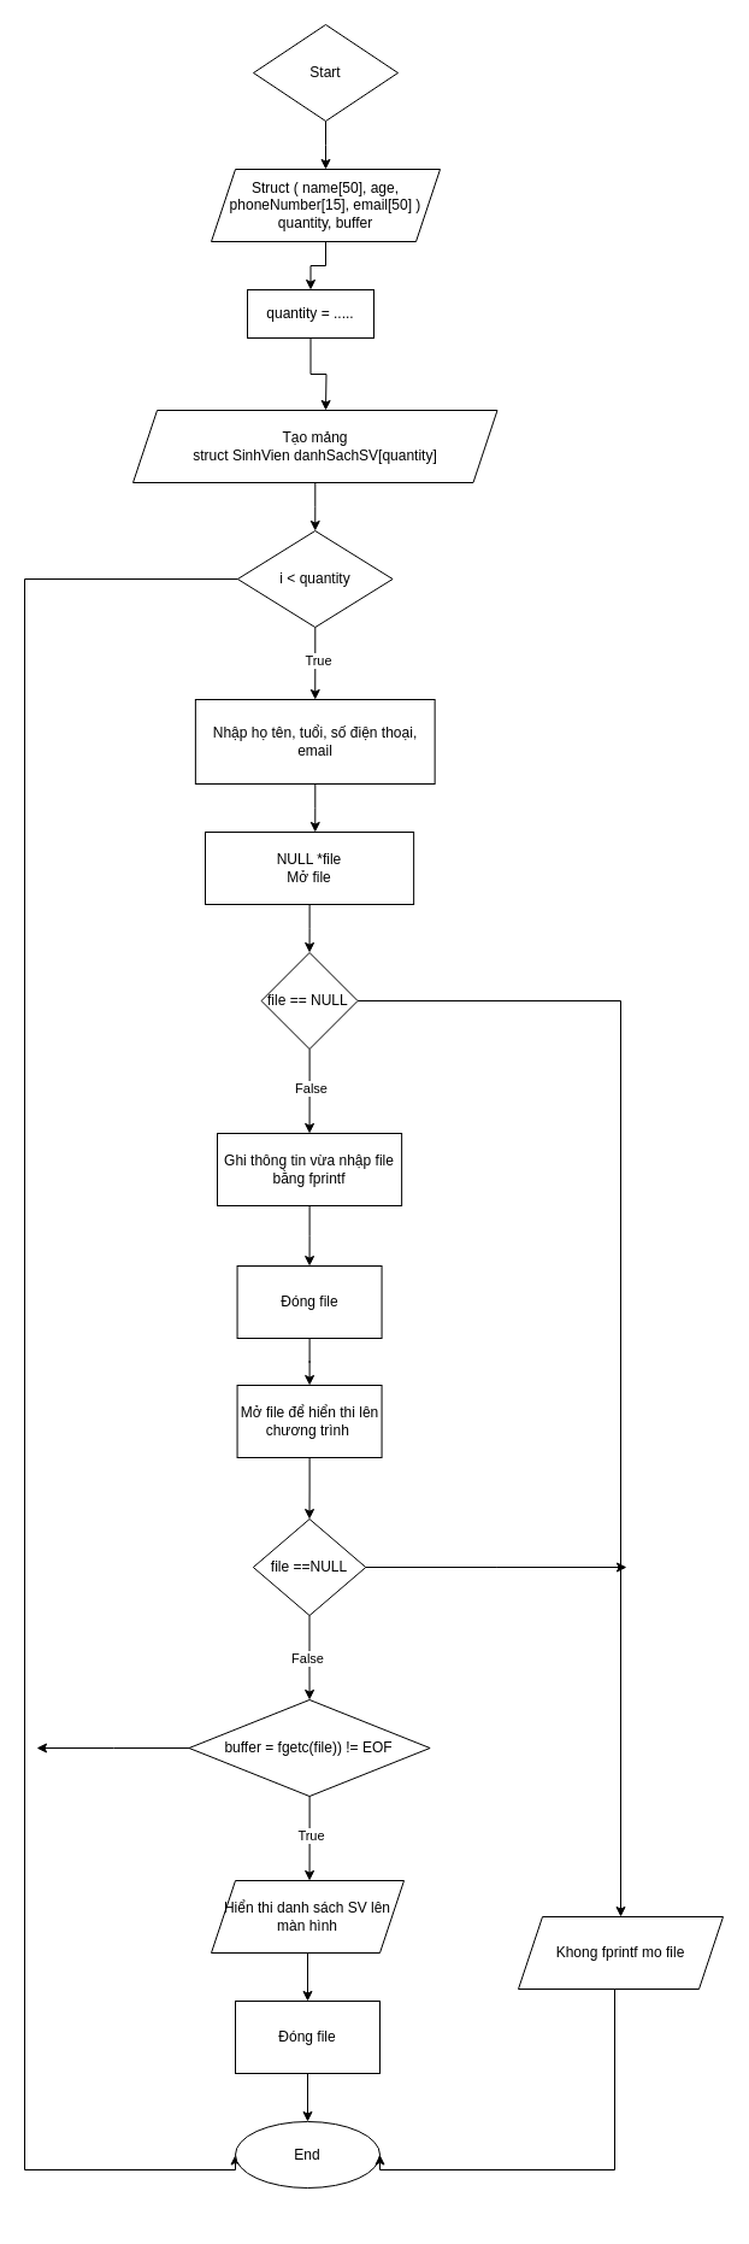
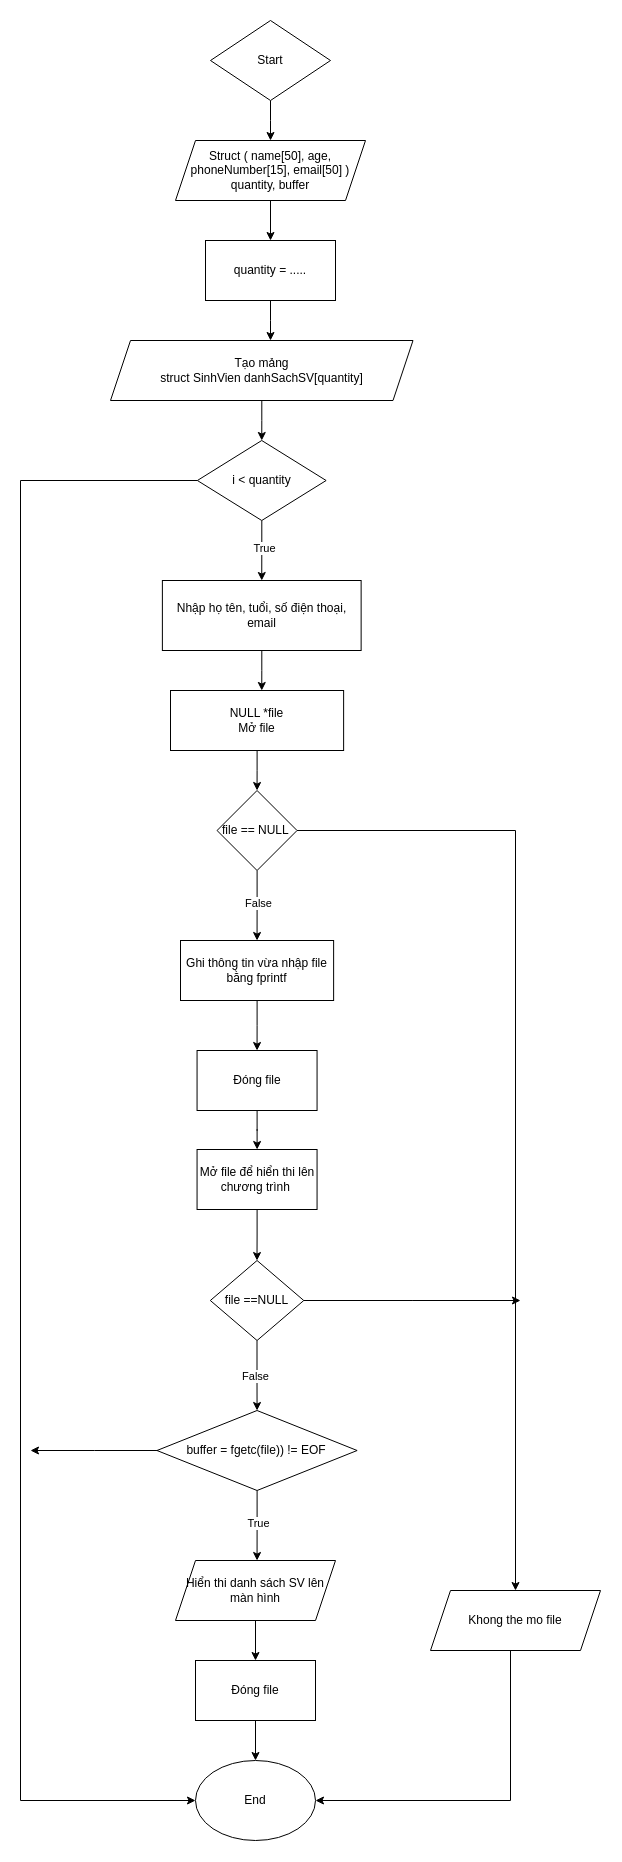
  <mxCell id="0" />
  <mxCell id="1" parent="0" />
  <mxCell id="2" style="edgeStyle=orthogonalEdgeStyle;rounded=0;orthogonalLoop=1;jettySize=auto;html=1;" edge="1" parent="1" source="3"><mxGeometry relative="1" as="geometry"><mxPoint x="270" y="140" as="targetPoint" /></mxGeometry></mxCell>
  <mxCell id="3" value="Start" style="rhombus;whiteSpace=wrap;html=1;" vertex="1" parent="1"><mxGeometry x="210" y="20" width="120" height="80" as="geometry" /></mxCell>
  <mxCell id="4" style="edgeStyle=orthogonalEdgeStyle;rounded=0;orthogonalLoop=1;jettySize=auto;html=1;" edge="1" parent="1" source="5" target="7"><mxGeometry relative="1" as="geometry"><mxPoint x="270" y="250" as="targetPoint" /></mxGeometry></mxCell>
  <mxCell id="5" value="Struct ( name[50], age, phoneNumber[15], email[50] )&lt;br&gt;quantity, buffer" style="shape=parallelogram;perimeter=parallelogramPerimeter;whiteSpace=wrap;html=1;fixedSize=1;" vertex="1" parent="1"><mxGeometry x="175" y="140" width="190" height="60" as="geometry" /></mxCell>
  <mxCell id="6" style="edgeStyle=orthogonalEdgeStyle;rounded=0;orthogonalLoop=1;jettySize=auto;html=1;" edge="1" parent="1" source="7"><mxGeometry relative="1" as="geometry"><mxPoint x="270" y="340" as="targetPoint" /></mxGeometry></mxCell>
- <mxCell id="7" value="quantity = ....." style="rounded=0;whiteSpace=wrap;html=1;" vertex="1" parent="1"><mxGeometry x="205" y="240" width="105" height="40" as="geometry" /></mxCell>
+ <mxCell id="7" value="quantity = ....." style="rounded=0;whiteSpace=wrap;html=1;" vertex="1" parent="1"><mxGeometry x="205" y="240" width="130" height="60" as="geometry" /></mxCell>
  <mxCell id="8" style="edgeStyle=orthogonalEdgeStyle;rounded=0;orthogonalLoop=1;jettySize=auto;html=1;" edge="1" parent="1" source="9"><mxGeometry relative="1" as="geometry"><mxPoint x="261.25" y="440" as="targetPoint" /></mxGeometry></mxCell>
  <mxCell id="9" value="Tạo mảng&lt;br&gt;struct SinhVien danhSachSV[quantity]" style="shape=parallelogram;perimeter=parallelogramPerimeter;whiteSpace=wrap;html=1;fixedSize=1;" vertex="1" parent="1"><mxGeometry x="110" y="340" width="302.5" height="60" as="geometry" /></mxCell>
  <mxCell id="10" style="edgeStyle=orthogonalEdgeStyle;rounded=0;orthogonalLoop=1;jettySize=auto;html=1;" edge="1" parent="1" source="13"><mxGeometry relative="1" as="geometry"><mxPoint x="261.255" y="580" as="targetPoint" /></mxGeometry></mxCell>
  <mxCell id="11" value="True" style="edgeLabel;html=1;align=center;verticalAlign=middle;resizable=0;points=[];" vertex="1" connectable="0" parent="10"><mxGeometry x="-0.085" y="2" relative="1" as="geometry"><mxPoint as="offset" /></mxGeometry></mxCell>
  <mxCell id="12" style="edgeStyle=orthogonalEdgeStyle;rounded=0;orthogonalLoop=1;jettySize=auto;html=1;entryX=0;entryY=0.5;entryDx=0;entryDy=0;" edge="1" parent="1" source="13" target="40"><mxGeometry relative="1" as="geometry"><mxPoint x="16.667" y="480" as="targetPoint" /><Array as="points"><mxPoint x="20" y="480" /><mxPoint x="20" y="1800" /></Array></mxGeometry></mxCell>
  <mxCell id="13" value="i &amp;lt; quantity" style="rhombus;whiteSpace=wrap;html=1;" vertex="1" parent="1"><mxGeometry x="196.88" y="440" width="128.75" height="80" as="geometry" /></mxCell>
  <mxCell id="14" style="edgeStyle=orthogonalEdgeStyle;rounded=0;orthogonalLoop=1;jettySize=auto;html=1;" edge="1" parent="1" source="15"><mxGeometry relative="1" as="geometry"><mxPoint x="261.255" y="690" as="targetPoint" /></mxGeometry></mxCell>
  <mxCell id="15" value="Nhập họ tên, tuổi, số điện thoại, email" style="rounded=0;whiteSpace=wrap;html=1;" vertex="1" parent="1"><mxGeometry x="161.88" y="580" width="198.75" height="70" as="geometry" /></mxCell>
  <mxCell id="16" style="edgeStyle=orthogonalEdgeStyle;rounded=0;orthogonalLoop=1;jettySize=auto;html=1;" edge="1" parent="1" source="17"><mxGeometry relative="1" as="geometry"><mxPoint x="256.56" y="790" as="targetPoint" /></mxGeometry></mxCell>
  <mxCell id="17" value="NULL *file&lt;br&gt;Mở file" style="rounded=0;whiteSpace=wrap;html=1;" vertex="1" parent="1"><mxGeometry x="170" y="690" width="173.12" height="60" as="geometry" /></mxCell>
  <mxCell id="18" style="edgeStyle=orthogonalEdgeStyle;rounded=0;orthogonalLoop=1;jettySize=auto;html=1;" edge="1" parent="1" source="21"><mxGeometry relative="1" as="geometry"><mxPoint x="256.56" y="940" as="targetPoint" /></mxGeometry></mxCell>
  <mxCell id="19" value="False" style="edgeLabel;html=1;align=center;verticalAlign=middle;resizable=0;points=[];" vertex="1" connectable="0" parent="18"><mxGeometry x="-0.073" y="1" relative="1" as="geometry"><mxPoint as="offset" /></mxGeometry></mxCell>
  <mxCell id="20" style="edgeStyle=orthogonalEdgeStyle;rounded=0;orthogonalLoop=1;jettySize=auto;html=1;" edge="1" parent="1" source="21" target="42"><mxGeometry relative="1" as="geometry"><mxPoint x="480" y="1590" as="targetPoint" /></mxGeometry></mxCell>
  <mxCell id="21" value="file == NULL&amp;nbsp;" style="rhombus;whiteSpace=wrap;html=1;" vertex="1" parent="1"><mxGeometry x="216.56" y="790" width="80" height="80" as="geometry" /></mxCell>
  <mxCell id="22" style="edgeStyle=orthogonalEdgeStyle;rounded=0;orthogonalLoop=1;jettySize=auto;html=1;entryX=0.5;entryY=0;entryDx=0;entryDy=0;" edge="1" parent="1" source="23" target="25"><mxGeometry relative="1" as="geometry" /></mxCell>
  <mxCell id="23" value="Ghi thông tin vừa nhập file bằng fprintf" style="rounded=0;whiteSpace=wrap;html=1;" vertex="1" parent="1"><mxGeometry x="180" y="940" width="153.12" height="60" as="geometry" /></mxCell>
  <mxCell id="24" style="edgeStyle=orthogonalEdgeStyle;rounded=0;orthogonalLoop=1;jettySize=auto;html=1;" edge="1" parent="1" source="25" target="27"><mxGeometry relative="1" as="geometry"><mxPoint x="256.56" y="1150" as="targetPoint" /></mxGeometry></mxCell>
  <mxCell id="25" value="Đóng file" style="rounded=0;whiteSpace=wrap;html=1;" vertex="1" parent="1"><mxGeometry x="196.56" y="1050" width="120" height="60" as="geometry" /></mxCell>
  <mxCell id="26" style="edgeStyle=orthogonalEdgeStyle;rounded=0;orthogonalLoop=1;jettySize=auto;html=1;" edge="1" parent="1" source="27" target="31"><mxGeometry relative="1" as="geometry"><mxPoint x="256.56" y="1260" as="targetPoint" /></mxGeometry></mxCell>
  <mxCell id="27" value="Mở file để hiển thi lên chương trình&amp;nbsp;" style="rounded=0;whiteSpace=wrap;html=1;" vertex="1" parent="1"><mxGeometry x="196.56" y="1149" width="120" height="60" as="geometry" /></mxCell>
  <mxCell id="28" style="edgeStyle=orthogonalEdgeStyle;rounded=0;orthogonalLoop=1;jettySize=auto;html=1;" edge="1" parent="1" source="31"><mxGeometry relative="1" as="geometry"><mxPoint x="256.56" y="1410" as="targetPoint" /></mxGeometry></mxCell>
  <mxCell id="29" value="False" style="edgeLabel;html=1;align=center;verticalAlign=middle;resizable=0;points=[];" vertex="1" connectable="0" parent="28"><mxGeometry x="-0.017" y="-2" relative="1" as="geometry"><mxPoint x="-2" y="-2" as="offset" /></mxGeometry></mxCell>
  <mxCell id="30" style="edgeStyle=orthogonalEdgeStyle;rounded=0;orthogonalLoop=1;jettySize=auto;html=1;" edge="1" parent="1" source="31"><mxGeometry relative="1" as="geometry"><mxPoint x="520" y="1300" as="targetPoint" /></mxGeometry></mxCell>
  <mxCell id="31" value="file ==NULL" style="rhombus;whiteSpace=wrap;html=1;" vertex="1" parent="1"><mxGeometry x="209.84" y="1260" width="93.44" height="80" as="geometry" /></mxCell>
  <mxCell id="32" style="edgeStyle=orthogonalEdgeStyle;rounded=0;orthogonalLoop=1;jettySize=auto;html=1;" edge="1" parent="1" source="35"><mxGeometry relative="1" as="geometry"><mxPoint x="30" y="1450" as="targetPoint" /></mxGeometry></mxCell>
  <mxCell id="33" style="edgeStyle=orthogonalEdgeStyle;rounded=0;orthogonalLoop=1;jettySize=auto;html=1;" edge="1" parent="1" source="35"><mxGeometry relative="1" as="geometry"><mxPoint x="256.56" y="1560" as="targetPoint" /></mxGeometry></mxCell>
  <mxCell id="34" value="True" style="edgeLabel;html=1;align=center;verticalAlign=middle;resizable=0;points=[];" vertex="1" connectable="0" parent="33"><mxGeometry x="-0.073" y="1" relative="1" as="geometry"><mxPoint as="offset" /></mxGeometry></mxCell>
  <mxCell id="35" value="buffer = fgetc(file)) != EOF" style="rhombus;whiteSpace=wrap;html=1;" vertex="1" parent="1"><mxGeometry x="156.48" y="1410" width="200.16" height="80" as="geometry" /></mxCell>
  <mxCell id="36" style="edgeStyle=orthogonalEdgeStyle;rounded=0;orthogonalLoop=1;jettySize=auto;html=1;" edge="1" parent="1" source="37" target="39"><mxGeometry relative="1" as="geometry"><mxPoint x="255" y="1670" as="targetPoint" /></mxGeometry></mxCell>
  <mxCell id="37" value="Hiển thi danh sách SV lên màn hình" style="shape=parallelogram;perimeter=parallelogramPerimeter;whiteSpace=wrap;html=1;fixedSize=1;" vertex="1" parent="1"><mxGeometry x="175" y="1560" width="160" height="60" as="geometry" /></mxCell>
  <mxCell id="38" style="edgeStyle=orthogonalEdgeStyle;rounded=0;orthogonalLoop=1;jettySize=auto;html=1;" edge="1" parent="1" source="39" target="40"><mxGeometry relative="1" as="geometry"><mxPoint x="255" y="1770" as="targetPoint" /></mxGeometry></mxCell>
  <mxCell id="39" value="Đóng file" style="rounded=0;whiteSpace=wrap;html=1;" vertex="1" parent="1"><mxGeometry x="195" y="1660" width="120" height="60" as="geometry" /></mxCell>
- <mxCell id="40" value="End" style="ellipse;whiteSpace=wrap;html=1;" vertex="1" parent="1"><mxGeometry x="195" y="1760" width="120" height="55" as="geometry" /></mxCell>
+ <mxCell id="40" value="End" style="ellipse;whiteSpace=wrap;html=1;" vertex="1" parent="1"><mxGeometry x="195" y="1760" width="120" height="80" as="geometry" /></mxCell>
  <mxCell id="41" style="edgeStyle=orthogonalEdgeStyle;rounded=0;orthogonalLoop=1;jettySize=auto;html=1;entryX=1;entryY=0.5;entryDx=0;entryDy=0;" edge="1" parent="1" source="42" target="40"><mxGeometry relative="1" as="geometry"><Array as="points"><mxPoint x="510" y="1800" /></Array></mxGeometry></mxCell>
- <mxCell id="42" value="Khong fprintf mo file" style="shape=parallelogram;perimeter=parallelogramPerimeter;whiteSpace=wrap;html=1;fixedSize=1;" vertex="1" parent="1"><mxGeometry x="430" y="1590" width="170" height="60" as="geometry" /></mxCell>
+ <mxCell id="42" value="Khong the mo file" style="shape=parallelogram;perimeter=parallelogramPerimeter;whiteSpace=wrap;html=1;fixedSize=1;" vertex="1" parent="1"><mxGeometry x="430" y="1590" width="170" height="60" as="geometry" /></mxCell>
